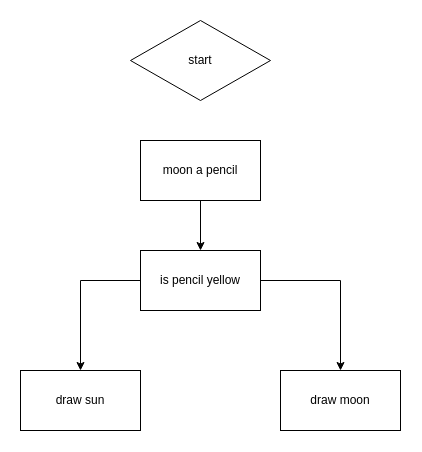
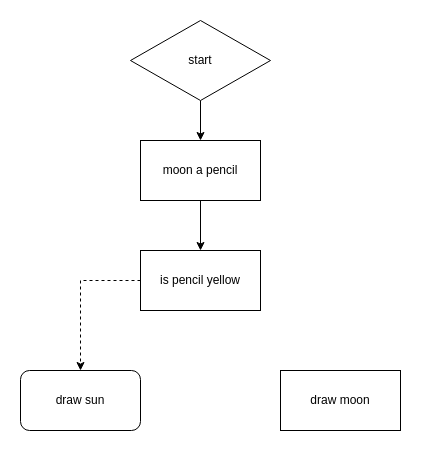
  <mxCell id="0" />
  <mxCell id="1" parent="0" />
+ <mxCell id="2" style="edgeStyle=orthogonalEdgeStyle;rounded=0;orthogonalLoop=1;jettySize=auto;html=1;exitX=0.5;exitY=1;exitDx=0;exitDy=0;" edge="1" parent="1" source="3" target="5"><mxGeometry relative="1" as="geometry" /></mxCell>
  <mxCell id="3" value="start" style="rhombus;whiteSpace=wrap;html=1;" vertex="1" parent="1"><mxGeometry x="130" y="20" width="140" height="80" as="geometry" /></mxCell>
  <mxCell id="4" style="edgeStyle=orthogonalEdgeStyle;rounded=0;orthogonalLoop=1;jettySize=auto;html=1;exitX=0.5;exitY=1;exitDx=0;exitDy=0;" edge="1" parent="1" source="5" target="8"><mxGeometry relative="1" as="geometry" /></mxCell>
  <mxCell id="5" value="moon a pencil" style="rounded=0;whiteSpace=wrap;html=1;" vertex="1" parent="1"><mxGeometry x="140" y="140" width="120" height="60" as="geometry" /></mxCell>
- <mxCell id="6" style="edgeStyle=orthogonalEdgeStyle;rounded=0;orthogonalLoop=1;jettySize=auto;html=1;exitX=0;exitY=0.5;exitDx=0;exitDy=0;" edge="1" parent="1" source="8" target="9"><mxGeometry relative="1" as="geometry" /></mxCell>
- <mxCell id="7" style="edgeStyle=orthogonalEdgeStyle;rounded=0;orthogonalLoop=1;jettySize=auto;html=1;exitX=1;exitY=0.5;exitDx=0;exitDy=0;" edge="1" parent="1" source="8" target="10"><mxGeometry relative="1" as="geometry" /></mxCell>
+ <mxCell id="6" style="edgeStyle=orthogonalEdgeStyle;rounded=0;orthogonalLoop=1;jettySize=auto;html=1;exitX=0;exitY=0.5;exitDx=0;exitDy=0;dashed=1;" edge="1" parent="1" source="8" target="9"><mxGeometry relative="1" as="geometry" /></mxCell>
  <mxCell id="8" value="is pencil yellow" style="rounded=0;whiteSpace=wrap;html=1;" vertex="1" parent="1"><mxGeometry x="140" y="250" width="120" height="60" as="geometry" /></mxCell>
- <mxCell id="9" value="draw sun" style="rounded=0;whiteSpace=wrap;html=1;" vertex="1" parent="1"><mxGeometry x="20" y="370" width="120" height="60" as="geometry" /></mxCell>
+ <mxCell id="9" value="draw sun" style="whiteSpace=wrap;html=1;rounded=1;" vertex="1" parent="1"><mxGeometry x="20" y="370" width="120" height="60" as="geometry" /></mxCell>
  <mxCell id="10" value="draw moon" style="rounded=0;whiteSpace=wrap;html=1;" vertex="1" parent="1"><mxGeometry x="280" y="370" width="120" height="60" as="geometry" /></mxCell>
